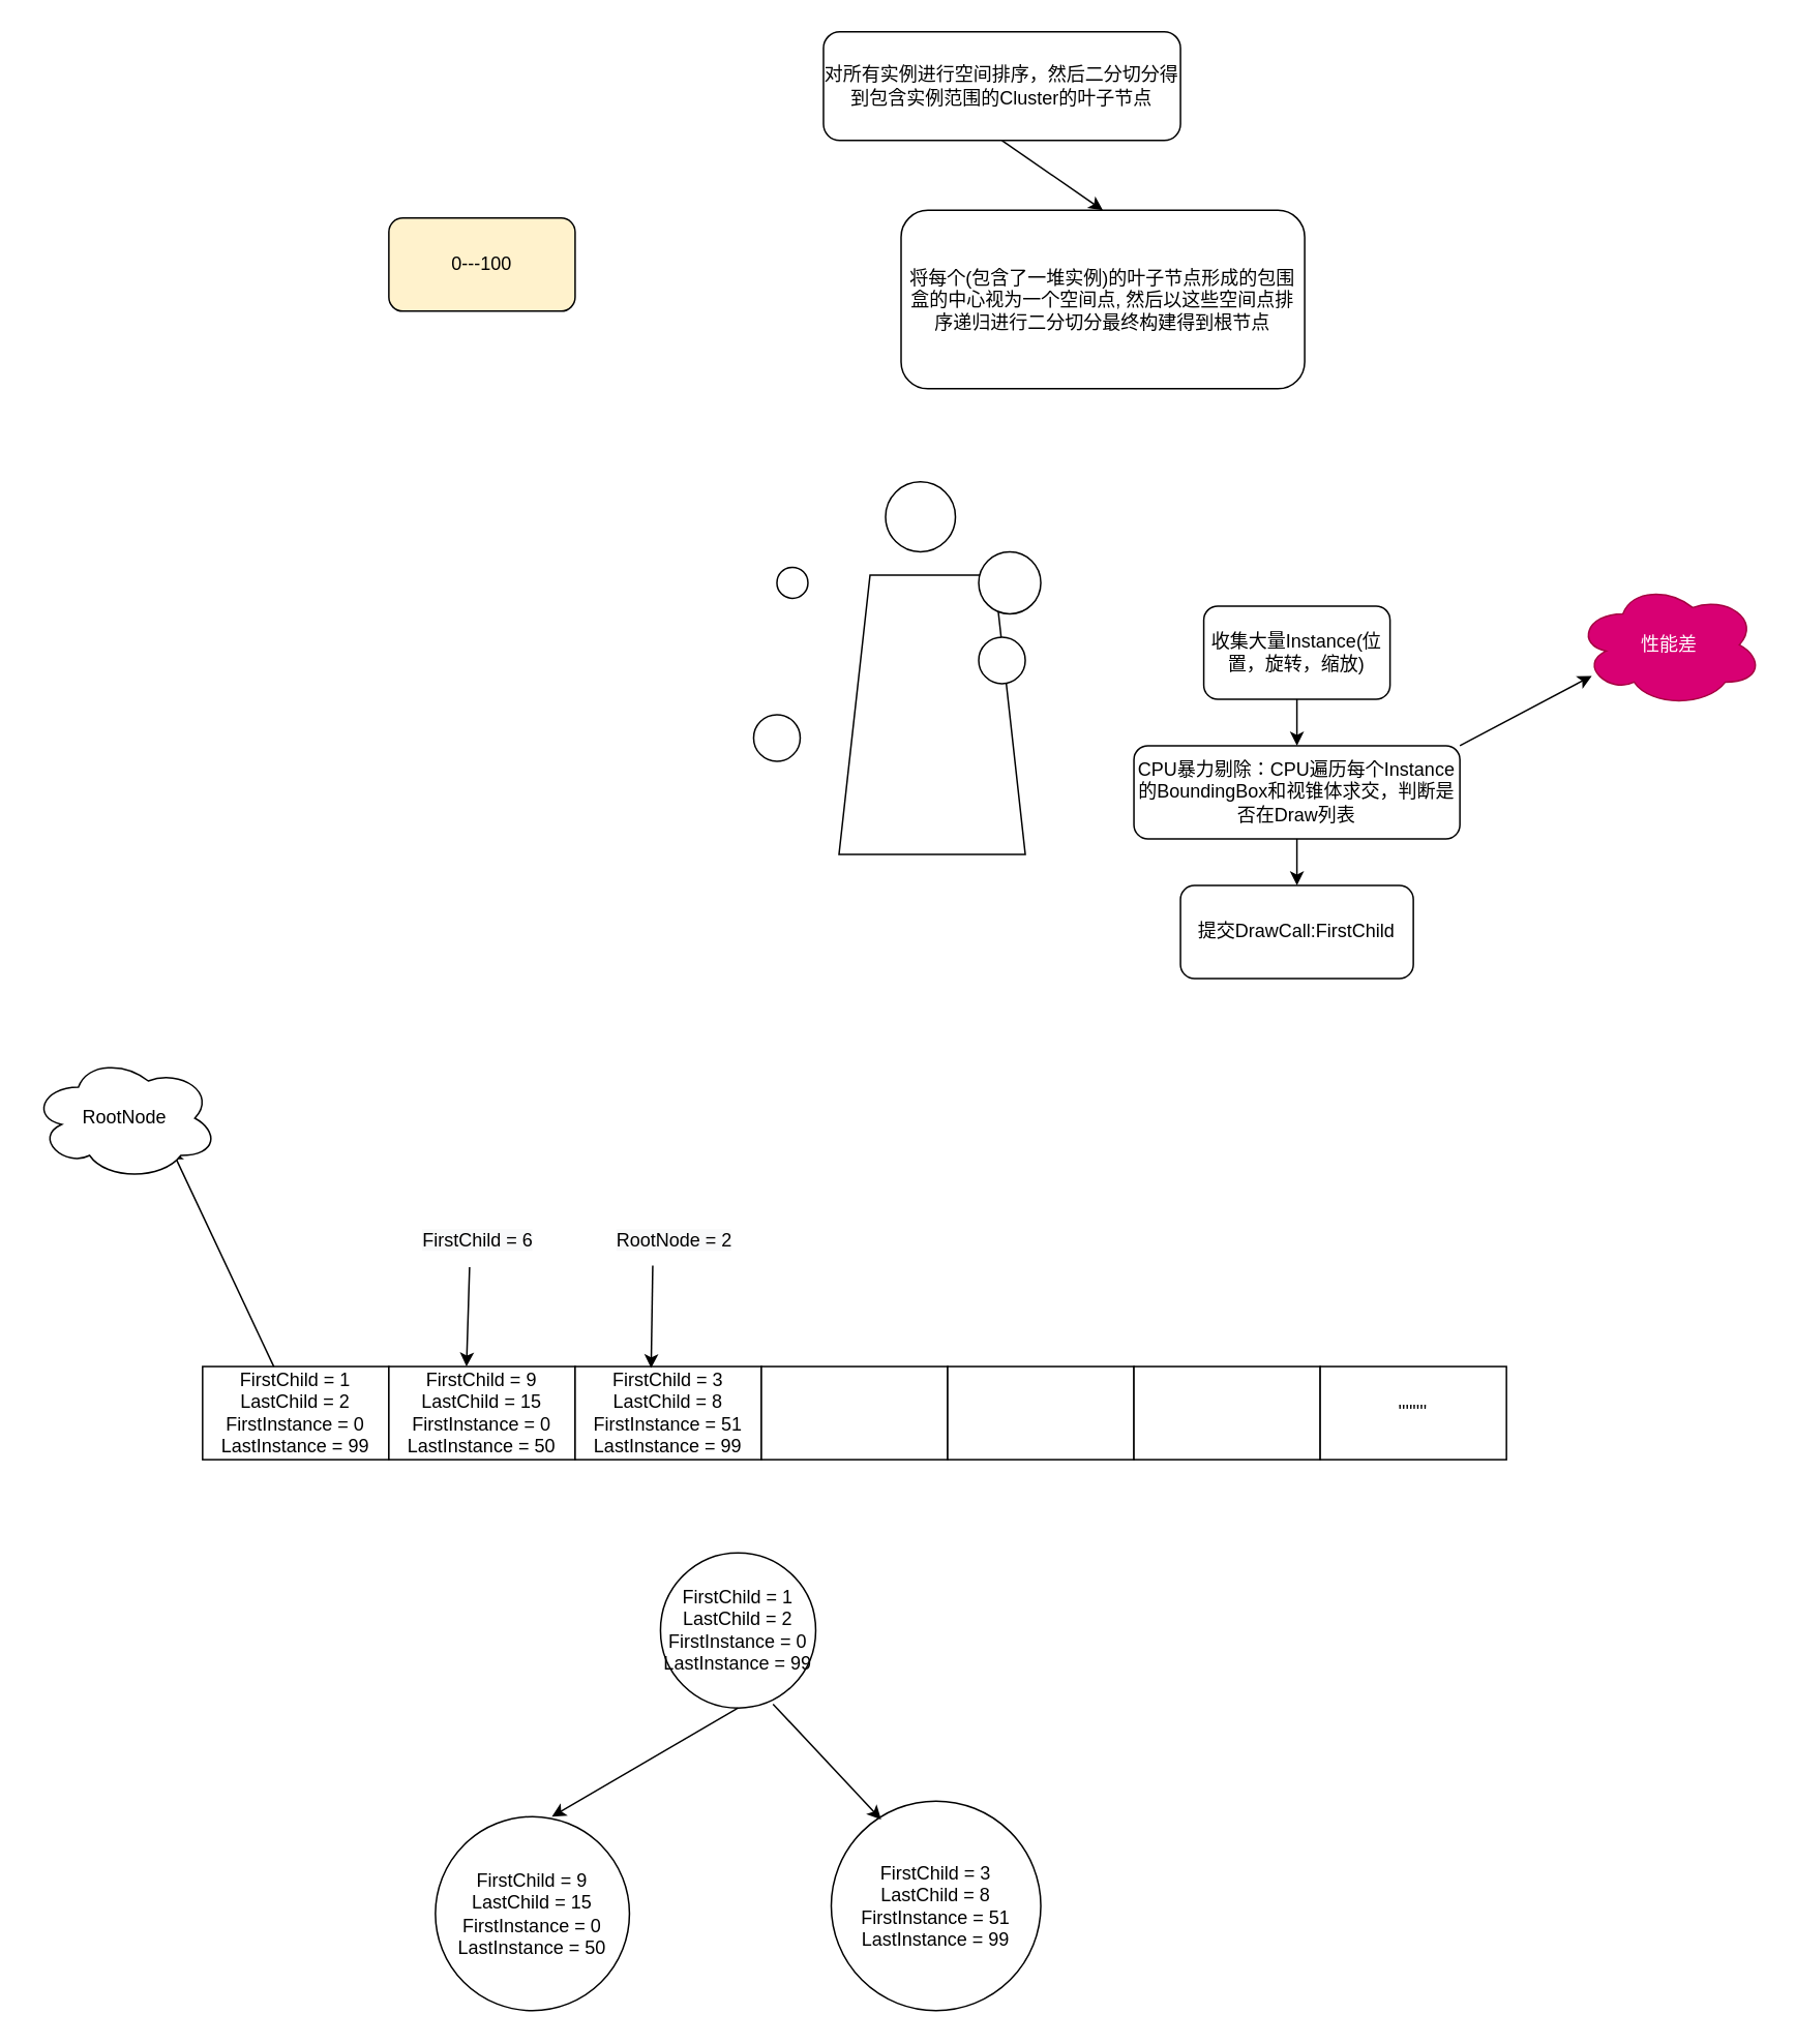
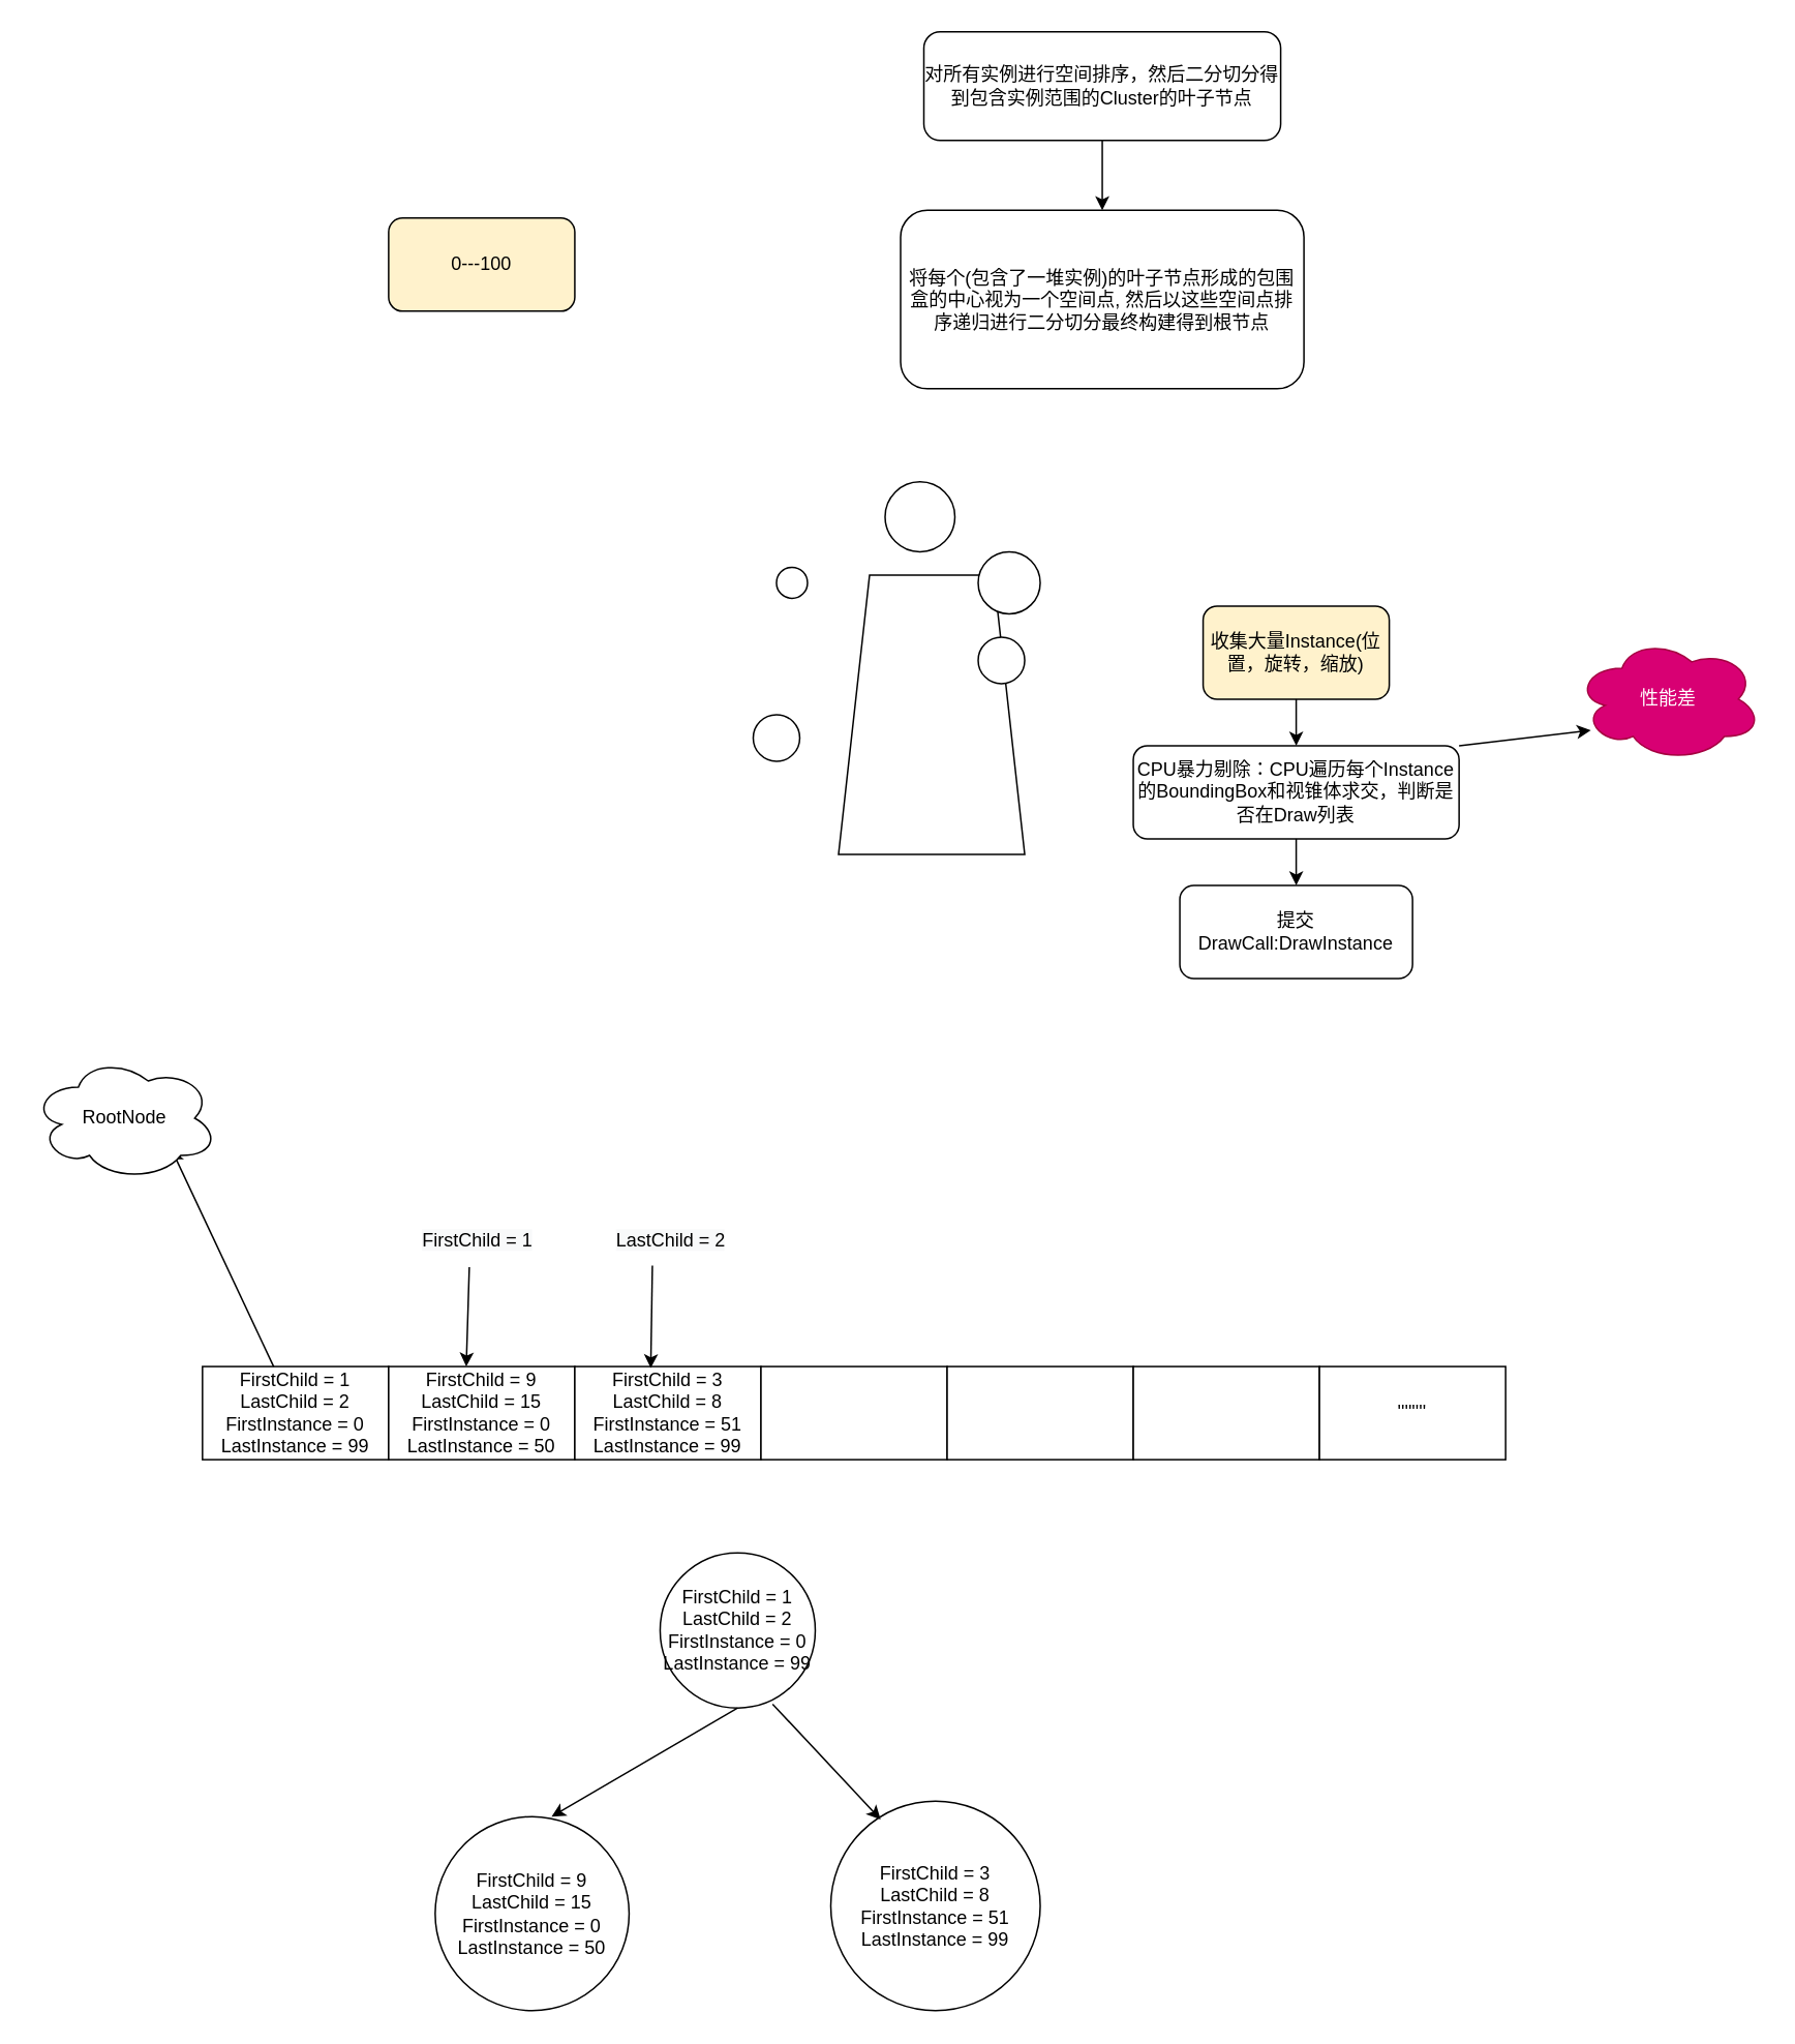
  <mxCell id="0" />
  <mxCell id="1" parent="0" />
  <mxCell id="2" value="" style="shape=trapezoid;perimeter=trapezoidPerimeter;whiteSpace=wrap;html=1;fixedSize=1;" vertex="1" parent="1"><mxGeometry x="540" y="370" width="120" height="180" as="geometry" /></mxCell>
  <mxCell id="3" value="" style="ellipse;whiteSpace=wrap;html=1;aspect=fixed;" vertex="1" parent="1"><mxGeometry x="630" y="410" width="30" height="30" as="geometry" /></mxCell>
  <mxCell id="4" value="" style="ellipse;whiteSpace=wrap;html=1;aspect=fixed;" vertex="1" parent="1"><mxGeometry x="485" y="460" width="30" height="30" as="geometry" /></mxCell>
  <mxCell id="5" value="" style="ellipse;whiteSpace=wrap;html=1;aspect=fixed;" vertex="1" parent="1"><mxGeometry x="500" y="365" width="20" height="20" as="geometry" /></mxCell>
  <mxCell id="6" value="" style="ellipse;whiteSpace=wrap;html=1;aspect=fixed;" vertex="1" parent="1"><mxGeometry x="570" y="310" width="45" height="45" as="geometry" /></mxCell>
- <mxCell id="7" value="收集大量Instance(位置，旋转，缩放)" style="rounded=1;whiteSpace=wrap;html=1;" vertex="1" parent="1"><mxGeometry x="775" y="390" width="120" height="60" as="geometry" /></mxCell>
+ <mxCell id="7" value="收集大量Instance(位置，旋转，缩放)" style="rounded=1;whiteSpace=wrap;html=1;fillColor=#fff2cc;" vertex="1" parent="1"><mxGeometry x="775" y="390" width="120" height="60" as="geometry" /></mxCell>
  <mxCell id="8" value="CPU暴力剔除：CPU遍历每个Instance的BoundingBox和视锥体求交，判断是否在Draw列表" style="rounded=1;whiteSpace=wrap;html=1;" vertex="1" parent="1"><mxGeometry x="730" y="480" width="210" height="60" as="geometry" /></mxCell>
  <mxCell id="9" value="" style="endArrow=classic;html=1;rounded=0;exitX=0.5;exitY=1;exitDx=0;exitDy=0;" edge="1" parent="1" source="7" target="8"><mxGeometry width="50" height="50" relative="1" as="geometry"><mxPoint x="445" y="620" as="sourcePoint" /><mxPoint x="495" y="570" as="targetPoint" /></mxGeometry></mxCell>
- <mxCell id="10" value="提交DrawCall:FirstChild" style="rounded=1;whiteSpace=wrap;html=1;" vertex="1" parent="1"><mxGeometry x="760" y="570" width="150" height="60" as="geometry" /></mxCell>
+ <mxCell id="10" value="提交DrawCall:DrawInstance" style="rounded=1;whiteSpace=wrap;html=1;" vertex="1" parent="1"><mxGeometry x="760" y="570" width="150" height="60" as="geometry" /></mxCell>
  <mxCell id="11" value="" style="endArrow=classic;html=1;rounded=0;exitX=0.5;exitY=1;exitDx=0;exitDy=0;entryX=0.5;entryY=0;entryDx=0;entryDy=0;" edge="1" parent="1" source="8" target="10"><mxGeometry width="50" height="50" relative="1" as="geometry"><mxPoint x="845" y="460" as="sourcePoint" /><mxPoint x="845" y="500" as="targetPoint" /></mxGeometry></mxCell>
- <mxCell id="12" value="性能差" style="ellipse;shape=cloud;whiteSpace=wrap;html=1;fillColor=#d80073;fontColor=#ffffff;strokeColor=#A50040;" vertex="1" parent="1"><mxGeometry x="1015" y="375" width="120" height="80" as="geometry" /></mxCell>
+ <mxCell id="12" value="性能差" style="ellipse;shape=cloud;whiteSpace=wrap;html=1;fillColor=#d80073;fontColor=#ffffff;strokeColor=#A50040;" vertex="1" parent="1"><mxGeometry x="1015" y="410" width="120" height="80" as="geometry" /></mxCell>
  <mxCell id="13" value="" style="endArrow=classic;html=1;rounded=0;entryX=0.083;entryY=0.75;entryDx=0;entryDy=0;entryPerimeter=0;exitX=1;exitY=0;exitDx=0;exitDy=0;" edge="1" parent="1" source="8" target="12"><mxGeometry width="50" height="50" relative="1" as="geometry"><mxPoint x="445" y="600" as="sourcePoint" /><mxPoint x="495" y="550" as="targetPoint" /></mxGeometry></mxCell>
  <mxCell id="14" value="" style="ellipse;whiteSpace=wrap;html=1;aspect=fixed;" vertex="1" parent="1"><mxGeometry x="630" y="355" width="40" height="40" as="geometry" /></mxCell>
  <mxCell id="15" value="0---100" style="rounded=1;whiteSpace=wrap;html=1;fillColor=#fff2cc;" vertex="1" parent="1"><mxGeometry x="250" y="140" width="120" height="60" as="geometry" /></mxCell>
- <mxCell id="16" value="对所有实例进行空间排序，然后二分切分得到包含实例范围的Cluster的叶子节点" style="rounded=1;whiteSpace=wrap;html=1;" vertex="1" parent="1"><mxGeometry x="530" y="20" width="230" height="70" as="geometry" /></mxCell>
+ <mxCell id="16" value="对所有实例进行空间排序，然后二分切分得到包含实例范围的Cluster的叶子节点" style="rounded=1;whiteSpace=wrap;html=1;" vertex="1" parent="1"><mxGeometry x="595" y="20" width="230" height="70" as="geometry" /></mxCell>
  <mxCell id="17" value="将每个(包含了一堆实例)的叶子节点形成的包围盒的中心视为一个空间点, 然后以这些空间点排序递归进行二分切分最终构建得到根节点" style="rounded=1;whiteSpace=wrap;html=1;" vertex="1" parent="1"><mxGeometry x="580" y="135" width="260" height="115" as="geometry" /></mxCell>
  <mxCell id="18" value="" style="endArrow=classic;html=1;rounded=0;exitX=0.5;exitY=1;exitDx=0;exitDy=0;entryX=0.5;entryY=0;entryDx=0;entryDy=0;" edge="1" parent="1" source="16" target="17"><mxGeometry width="50" height="50" relative="1" as="geometry"><mxPoint x="920" y="130" as="sourcePoint" /><mxPoint x="970" y="80" as="targetPoint" /></mxGeometry></mxCell>
  <mxCell id="19" value="FirstChild = 1&lt;br&gt;LastChild = 2&lt;br&gt;FirstInstance = 0&lt;br&gt;LastInstance = 99" style="rounded=0;whiteSpace=wrap;html=1;" vertex="1" parent="1"><mxGeometry x="130" y="880" width="120" height="60" as="geometry" /></mxCell>
  <mxCell id="20" value="&lt;span&gt;FirstChild = 9&lt;/span&gt;&lt;br&gt;&lt;span&gt;LastChild = 15&lt;/span&gt;&lt;br&gt;&lt;span&gt;FirstInstance = 0&lt;/span&gt;&lt;br&gt;&lt;span&gt;LastInstance = 50&lt;/span&gt;" style="rounded=0;whiteSpace=wrap;html=1;" vertex="1" parent="1"><mxGeometry x="250" y="880" width="120" height="60" as="geometry" /></mxCell>
  <mxCell id="21" value="&lt;span&gt;FirstChild = 3&lt;/span&gt;&lt;br&gt;&lt;span&gt;LastChild = 8&lt;/span&gt;&lt;br&gt;&lt;span&gt;FirstInstance = 51&lt;/span&gt;&lt;br&gt;&lt;span&gt;LastInstance = 99&lt;/span&gt;" style="rounded=0;whiteSpace=wrap;html=1;" vertex="1" parent="1"><mxGeometry x="370" y="880" width="120" height="60" as="geometry" /></mxCell>
  <mxCell id="22" value="" style="rounded=0;whiteSpace=wrap;html=1;" vertex="1" parent="1"><mxGeometry x="490" y="880" width="120" height="60" as="geometry" /></mxCell>
  <mxCell id="23" value="" style="rounded=0;whiteSpace=wrap;html=1;" vertex="1" parent="1"><mxGeometry x="610" y="880" width="120" height="60" as="geometry" /></mxCell>
  <mxCell id="24" value="" style="rounded=0;whiteSpace=wrap;html=1;" vertex="1" parent="1"><mxGeometry x="730" y="880" width="120" height="60" as="geometry" /></mxCell>
  <mxCell id="25" value="''''''''" style="rounded=0;whiteSpace=wrap;html=1;" vertex="1" parent="1"><mxGeometry x="850" y="880" width="120" height="60" as="geometry" /></mxCell>
  <mxCell id="26" value="" style="endArrow=classic;html=1;rounded=0;" edge="1" parent="1" source="19"><mxGeometry width="50" height="50" relative="1" as="geometry"><mxPoint x="490" y="700" as="sourcePoint" /><mxPoint x="110" y="740" as="targetPoint" /></mxGeometry></mxCell>
  <mxCell id="27" value="RootNode" style="ellipse;shape=cloud;whiteSpace=wrap;html=1;" vertex="1" parent="1"><mxGeometry x="20" y="680" width="120" height="80" as="geometry" /></mxCell>
- <mxCell id="28" value="&lt;span style=&quot;color: rgb(0, 0, 0); font-family: helvetica; font-size: 12px; font-style: normal; font-weight: 400; letter-spacing: normal; text-align: center; text-indent: 0px; text-transform: none; word-spacing: 0px; background-color: rgb(248, 249, 250); display: inline; float: none;&quot;&gt;FirstChild = 6&lt;/span&gt;" style="text;whiteSpace=wrap;html=1;" vertex="1" parent="1"><mxGeometry x="270" y="785" width="100" height="30" as="geometry" /></mxCell>
+ <mxCell id="28" value="&lt;span style=&quot;color: rgb(0, 0, 0); font-family: helvetica; font-size: 12px; font-style: normal; font-weight: 400; letter-spacing: normal; text-align: center; text-indent: 0px; text-transform: none; word-spacing: 0px; background-color: rgb(248, 249, 250); display: inline; float: none;&quot;&gt;FirstChild = 1&lt;/span&gt;" style="text;whiteSpace=wrap;html=1;" vertex="1" parent="1"><mxGeometry x="270" y="785" width="100" height="30" as="geometry" /></mxCell>
  <mxCell id="29" value="" style="endArrow=classic;html=1;rounded=0;exitX=0.32;exitY=1.033;exitDx=0;exitDy=0;exitPerimeter=0;entryX=0.417;entryY=0;entryDx=0;entryDy=0;entryPerimeter=0;" edge="1" parent="1" source="28" target="20"><mxGeometry width="50" height="50" relative="1" as="geometry"><mxPoint x="490" y="700" as="sourcePoint" /><mxPoint x="540" y="650" as="targetPoint" /></mxGeometry></mxCell>
- <mxCell id="30" value="&lt;span style=&quot;color: rgb(0 , 0 , 0) ; font-family: &amp;#34;helvetica&amp;#34; ; font-size: 12px ; font-style: normal ; font-weight: 400 ; letter-spacing: normal ; text-align: center ; text-indent: 0px ; text-transform: none ; word-spacing: 0px ; background-color: rgb(248 , 249 , 250) ; display: inline ; float: none&quot;&gt;RootNode = 2&lt;/span&gt;" style="text;whiteSpace=wrap;html=1;" vertex="1" parent="1"><mxGeometry x="395" y="785" width="100" height="30" as="geometry" /></mxCell>
+ <mxCell id="30" value="&lt;span style=&quot;color: rgb(0 , 0 , 0) ; font-family: &amp;#34;helvetica&amp;#34; ; font-size: 12px ; font-style: normal ; font-weight: 400 ; letter-spacing: normal ; text-align: center ; text-indent: 0px ; text-transform: none ; word-spacing: 0px ; background-color: rgb(248 , 249 , 250) ; display: inline ; float: none&quot;&gt;LastChild = 2&lt;/span&gt;" style="text;whiteSpace=wrap;html=1;" vertex="1" parent="1"><mxGeometry x="395" y="785" width="100" height="30" as="geometry" /></mxCell>
  <mxCell id="31" value="" style="endArrow=classic;html=1;rounded=0;exitX=0.25;exitY=1;exitDx=0;exitDy=0;entryX=0.408;entryY=0.017;entryDx=0;entryDy=0;entryPerimeter=0;" edge="1" parent="1" source="30" target="21"><mxGeometry width="50" height="50" relative="1" as="geometry"><mxPoint x="490" y="700" as="sourcePoint" /><mxPoint x="540" y="650" as="targetPoint" /></mxGeometry></mxCell>
  <mxCell id="32" value="&lt;span&gt;FirstChild = 1&lt;/span&gt;&lt;br&gt;&lt;span&gt;LastChild = 2&lt;/span&gt;&lt;br&gt;&lt;span&gt;FirstInstance = 0&lt;/span&gt;&lt;br&gt;&lt;span&gt;LastInstance = 99&lt;/span&gt;" style="ellipse;whiteSpace=wrap;html=1;aspect=fixed;" vertex="1" parent="1"><mxGeometry x="425" y="1000" width="100" height="100" as="geometry" /></mxCell>
  <mxCell id="33" value="" style="endArrow=classic;html=1;rounded=0;exitX=0.5;exitY=1;exitDx=0;exitDy=0;" edge="1" parent="1" source="32"><mxGeometry width="50" height="50" relative="1" as="geometry"><mxPoint x="505" y="1180" as="sourcePoint" /><mxPoint x="355" y="1170" as="targetPoint" /></mxGeometry></mxCell>
  <mxCell id="34" value="&lt;span&gt;FirstChild = 9&lt;/span&gt;&lt;br&gt;&lt;span&gt;LastChild = 15&lt;/span&gt;&lt;br&gt;&lt;span&gt;FirstInstance = 0&lt;/span&gt;&lt;br&gt;&lt;span&gt;LastInstance = 50&lt;/span&gt;" style="ellipse;whiteSpace=wrap;html=1;aspect=fixed;" vertex="1" parent="1"><mxGeometry x="280" y="1170" width="125" height="125" as="geometry" /></mxCell>
  <mxCell id="35" value="&lt;span&gt;FirstChild = 3&lt;/span&gt;&lt;br&gt;&lt;span&gt;LastChild = 8&lt;/span&gt;&lt;br&gt;&lt;span&gt;FirstInstance = 51&lt;/span&gt;&lt;br&gt;&lt;span&gt;LastInstance = 99&lt;/span&gt;" style="ellipse;whiteSpace=wrap;html=1;aspect=fixed;" vertex="1" parent="1"><mxGeometry x="535" y="1160" width="135" height="135" as="geometry" /></mxCell>
  <mxCell id="36" value="" style="endArrow=classic;html=1;rounded=0;exitX=0.725;exitY=0.975;exitDx=0;exitDy=0;exitPerimeter=0;entryX=0.238;entryY=0.088;entryDx=0;entryDy=0;entryPerimeter=0;" edge="1" parent="1" source="32" target="35"><mxGeometry width="50" height="50" relative="1" as="geometry"><mxPoint x="455" y="940" as="sourcePoint" /><mxPoint x="505" y="890" as="targetPoint" /></mxGeometry></mxCell>
